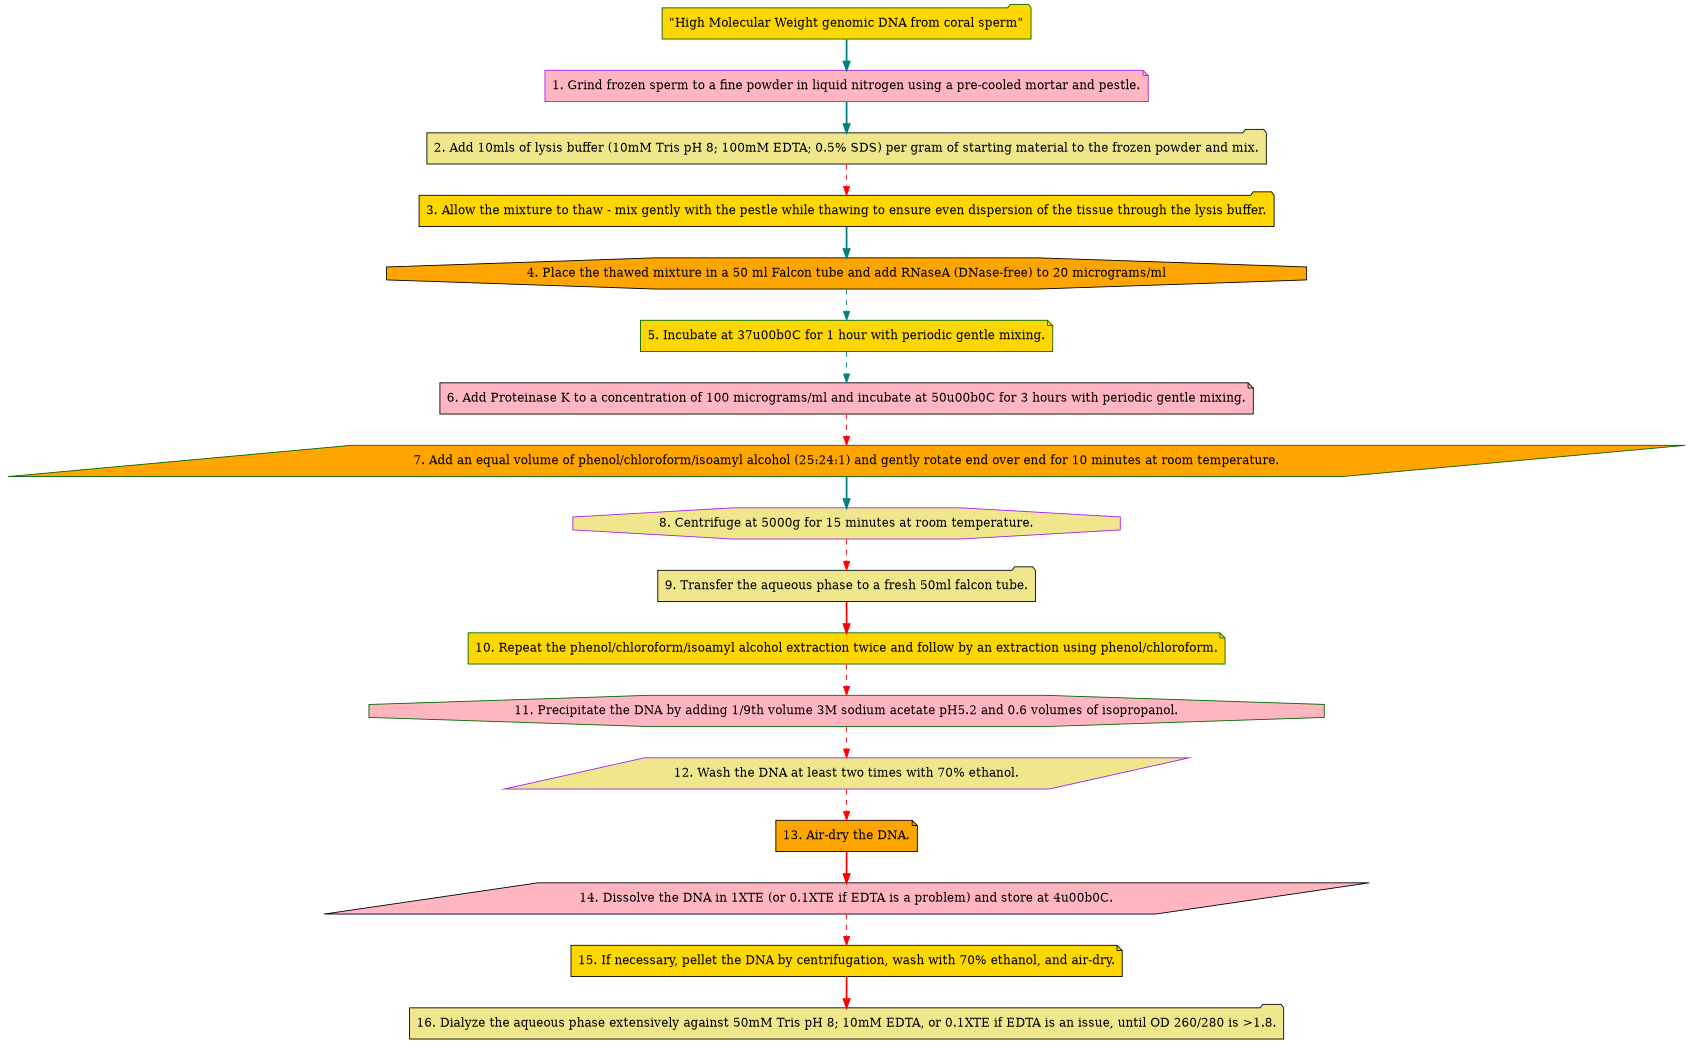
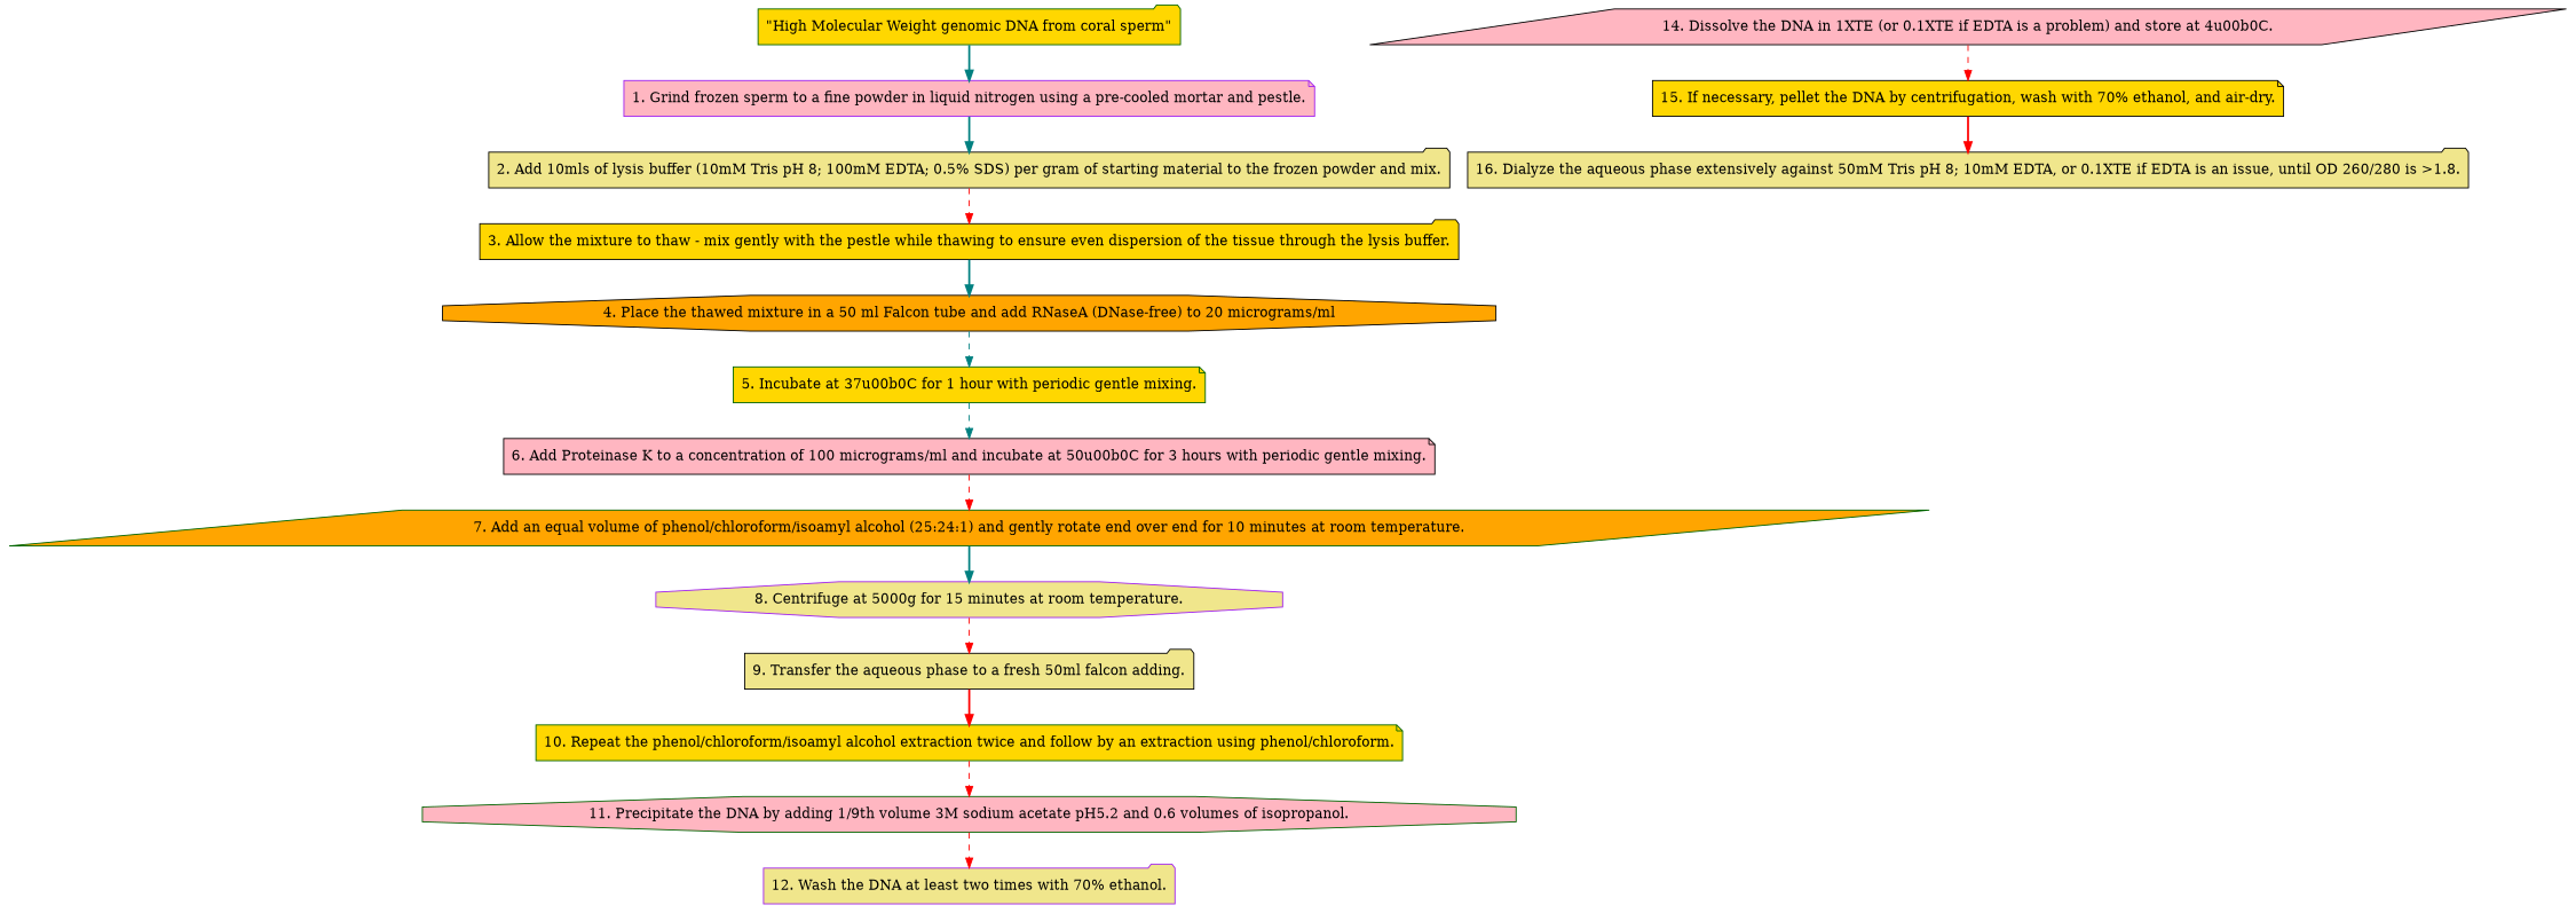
  digraph {
    node [color=black fillcolor=gold shape=folder style=filled]
    edge [color=red style=dashed]
    n1 [color=darkgreen label="\"High Molecular Weight genomic DNA from coral sperm\""]
    n2 [color=purple fillcolor=lightpink label="1. Grind frozen sperm to a fine powder in liquid nitrogen using a pre-cooled mortar and pestle." shape=note]
    n3 [fillcolor=khaki label="2. Add 10mls of lysis buffer (10mM Tris pH 8; 100mM EDTA; 0.5% SDS) per gram of starting material to the frozen powder and mix."]
    n4 [label="3. Allow the mixture to thaw - mix gently with the pestle while thawing to ensure even dispersion of the tissue through the lysis buffer."]
    n5 [fillcolor=orange label="4. Place the thawed mixture in a 50 ml Falcon tube and add RNaseA (DNase-free) to 20 micrograms/ml" shape=octagon]
    n6 [color=darkgreen label="5. Incubate at 37\u00b0C for 1 hour with periodic gentle mixing." shape=note]
    n7 [fillcolor=lightpink label="6. Add Proteinase K to a concentration of 100 micrograms/ml and incubate at 50\u00b0C for 3 hours with periodic gentle mixing." shape=note]
    n8 [color=darkgreen fillcolor=orange label="7. Add an equal volume of phenol/chloroform/isoamyl alcohol (25:24:1) and gently rotate end over end for 10 minutes at room temperature." shape=parallelogram]
    n9 [color=purple fillcolor=khaki label="8. Centrifuge at 5000g for 15 minutes at room temperature." shape=octagon]
-   n10 [fillcolor=khaki label="9. Transfer the aqueous phase to a fresh 50ml falcon tube."]
+   n10 [fillcolor=khaki label="9. Transfer the aqueous phase to a fresh 50ml falcon adding."]
    n11 [color=darkgreen label="10. Repeat the phenol/chloroform/isoamyl alcohol extraction twice and follow by an extraction using phenol/chloroform." shape=note]
    n12 [color=darkgreen fillcolor=lightpink label="11. Precipitate the DNA by adding 1/9th volume 3M sodium acetate pH5.2 and 0.6 volumes of isopropanol." shape=octagon]
-   n13 [color=purple fillcolor=khaki label="12. Wash the DNA at least two times with 70% ethanol." shape=parallelogram]
-   n14 [fillcolor=orange label="13. Air-dry the DNA." shape=note]
+   n13 [color=purple fillcolor=khaki label="12. Wash the DNA at least two times with 70% ethanol."]
    n15 [fillcolor=lightpink label="14. Dissolve the DNA in 1XTE (or 0.1XTE if EDTA is a problem) and store at 4\u00b0C." shape=parallelogram]
    n16 [label="15. If necessary, pellet the DNA by centrifugation, wash with 70% ethanol, and air-dry." shape=note]
    n17 [fillcolor=khaki label="16. Dialyze the aqueous phase extensively against 50mM Tris pH 8; 10mM EDTA, or 0.1XTE if EDTA is an issue, until OD 260/280 is >1.8."]
    n1 -> n2 [color=teal style=bold]
    n2 -> n3 [color=teal style=bold]
    n3 -> n4
    n4 -> n5 [color=teal style=bold]
    n5 -> n6 [color=teal]
    n6 -> n7 [color=teal]
    n7 -> n8
    n8 -> n9 [color=teal style=bold]
    n9 -> n10
    n10 -> n11 [style=bold]
    n11 -> n12
    n12 -> n13
-   n13 -> n14
-   n14 -> n15 [style=bold]
    n15 -> n16
    n16 -> n17 [style=bold]
  }
